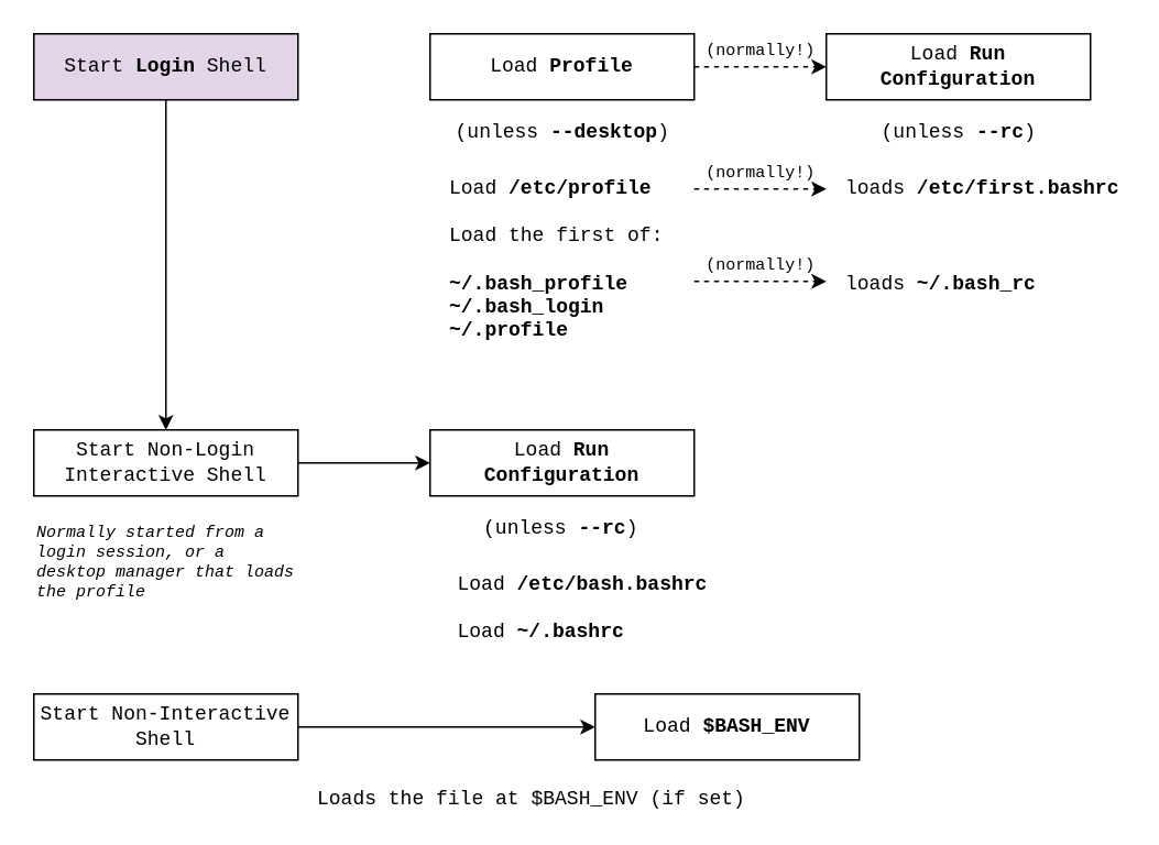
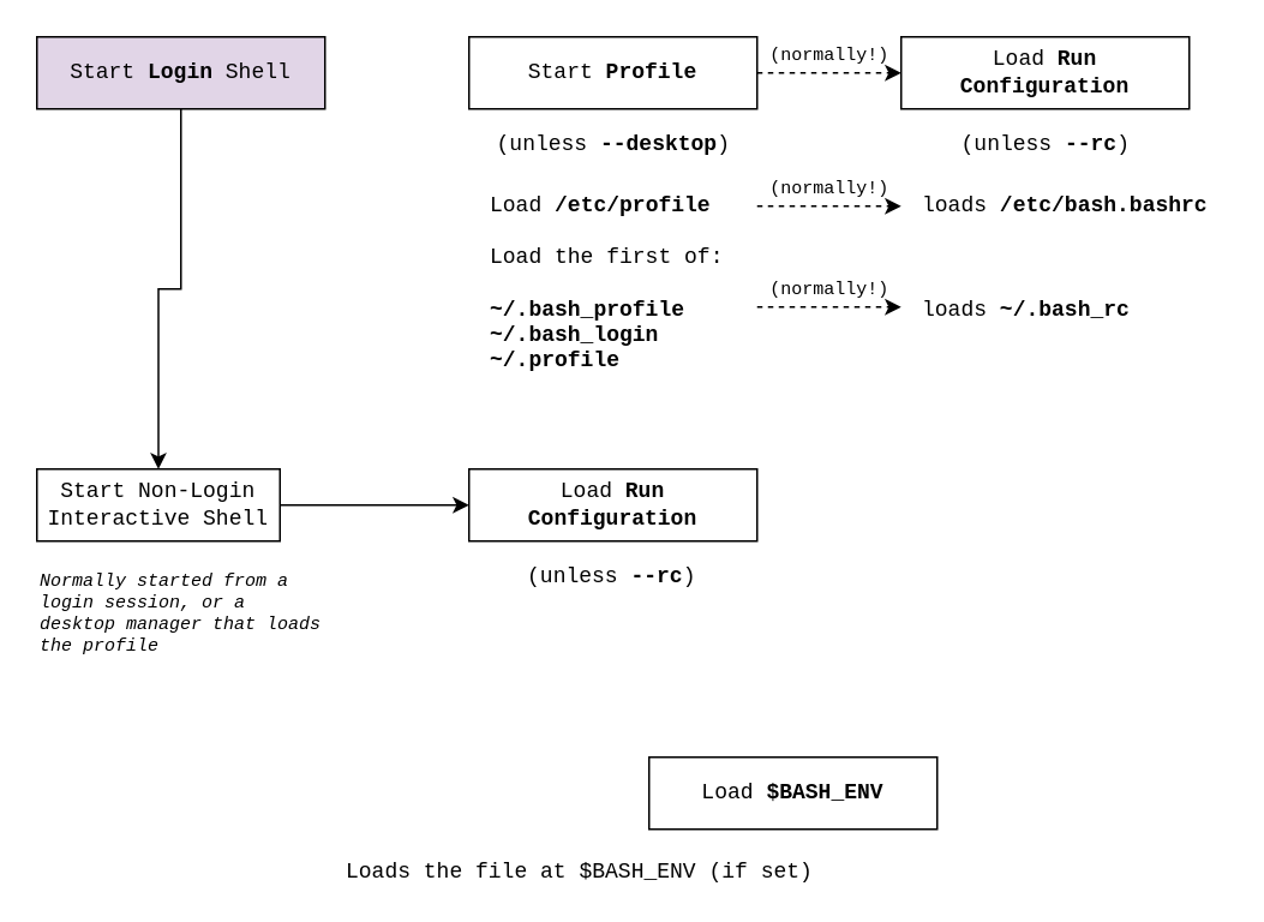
  <mxCell id="0" />
  <mxCell id="1" parent="0" />
  <mxCell id="2" value="" style="edgeStyle=orthogonalEdgeStyle;rounded=0;orthogonalLoop=1;jettySize=auto;html=1;fontFamily=Courier New;" edge="1" parent="1" source="3" target="8"><mxGeometry relative="1" as="geometry" /></mxCell>
  <mxCell id="3" value="Start &lt;b&gt;Login&lt;/b&gt; Shell" style="rounded=0;whiteSpace=wrap;html=1;fontFamily=Courier New;fillColor=#e1d5e7;" vertex="1" parent="1"><mxGeometry x="20" y="20" width="160" height="40" as="geometry" /></mxCell>
  <mxCell id="4" value="" style="edgeStyle=orthogonalEdgeStyle;rounded=0;orthogonalLoop=1;jettySize=auto;html=1;fontFamily=Courier New;dashed=1;" edge="1" parent="1" source="5" target="6"><mxGeometry relative="1" as="geometry" /></mxCell>
- <mxCell id="5" value="Load &lt;b&gt;Profile&lt;/b&gt;" style="rounded=0;whiteSpace=wrap;html=1;fontFamily=Courier New;" vertex="1" parent="1"><mxGeometry x="260" y="20" width="160" height="40" as="geometry" /></mxCell>
+ <mxCell id="5" value="Start &lt;b&gt;Profile&lt;/b&gt;" style="rounded=0;whiteSpace=wrap;html=1;fontFamily=Courier New;" vertex="1" parent="1"><mxGeometry x="260" y="20" width="160" height="40" as="geometry" /></mxCell>
  <mxCell id="6" value="Load &lt;b&gt;Run Configuration&lt;/b&gt;" style="rounded=0;whiteSpace=wrap;html=1;fontFamily=Courier New;" vertex="1" parent="1"><mxGeometry x="500" y="20" width="160" height="40" as="geometry" /></mxCell>
  <mxCell id="7" value="" style="edgeStyle=orthogonalEdgeStyle;rounded=0;orthogonalLoop=1;jettySize=auto;html=1;fontFamily=Courier New;" edge="1" parent="1" source="8" target="9"><mxGeometry relative="1" as="geometry" /></mxCell>
- <mxCell id="8" value="Start Non-Login Interactive Shell" style="rounded=0;whiteSpace=wrap;html=1;fontFamily=Courier New;" vertex="1" parent="1"><mxGeometry x="20" y="260" width="160" height="40" as="geometry" /></mxCell>
+ <mxCell id="8" value="Start Non-Login Interactive Shell" style="rounded=0;whiteSpace=wrap;html=1;fontFamily=Courier New;" vertex="1" parent="1"><mxGeometry x="20" y="260" width="135" height="40" as="geometry" /></mxCell>
  <mxCell id="9" value="Load &lt;b&gt;Run Configuration&lt;/b&gt;" style="rounded=0;whiteSpace=wrap;html=1;fontFamily=Courier New;" vertex="1" parent="1"><mxGeometry x="260" y="260" width="160" height="40" as="geometry" /></mxCell>
  <mxCell id="10" value="(unless &lt;b&gt;--desktop&lt;/b&gt;)" style="text;html=1;align=center;verticalAlign=middle;resizable=0;points=[];autosize=1;strokeColor=none;fontFamily=Courier New;" vertex="1" parent="1"><mxGeometry x="260" y="70" width="160" height="20" as="geometry" /></mxCell>
  <mxCell id="11" value="(unless &lt;b&gt;--rc&lt;/b&gt;)" style="text;html=1;align=center;verticalAlign=middle;resizable=0;points=[];autosize=1;strokeColor=none;fontFamily=Courier New;" vertex="1" parent="1"><mxGeometry x="525" y="70" width="110" height="20" as="geometry" /></mxCell>
  <mxCell id="12" value="(unless &lt;b&gt;--rc&lt;/b&gt;)" style="text;html=1;align=center;verticalAlign=middle;resizable=0;points=[];autosize=1;strokeColor=none;fontFamily=Courier New;" vertex="1" parent="1"><mxGeometry x="284" y="310" width="110" height="20" as="geometry" /></mxCell>
  <mxCell id="13" value="Load &lt;b&gt;/etc/profile&lt;/b&gt;&lt;br&gt;&lt;br&gt;Load the first of:&lt;br&gt;&lt;br&gt;&lt;b&gt;~/.bash_profile&lt;br&gt;~/.bash_login&lt;br&gt;~/.profile&lt;/b&gt;" style="text;html=1;align=left;verticalAlign=top;resizable=0;points=[];autosize=1;strokeColor=none;fontFamily=Courier New;" vertex="1" parent="1"><mxGeometry x="270" y="100" width="150" height="100" as="geometry" /></mxCell>
- <mxCell id="14" value="loads&amp;nbsp;&lt;b&gt;/etc/first.bashrc&lt;/b&gt;&lt;br&gt;&lt;br&gt;&lt;br&gt;&lt;br&gt;loads&amp;nbsp;&lt;b&gt;~/.bash_rc&lt;/b&gt;" style="text;html=1;align=left;verticalAlign=top;resizable=0;points=[];autosize=1;strokeColor=none;fontFamily=Courier New;" vertex="1" parent="1"><mxGeometry x="510" y="100" width="170" height="80" as="geometry" /></mxCell>
+ <mxCell id="14" value="loads&amp;nbsp;&lt;b&gt;/etc/bash.bashrc&lt;/b&gt;&lt;br&gt;&lt;br&gt;&lt;br&gt;&lt;br&gt;loads&amp;nbsp;&lt;b&gt;~/.bash_rc&lt;/b&gt;" style="text;html=1;align=left;verticalAlign=top;resizable=0;points=[];autosize=1;strokeColor=none;fontFamily=Courier New;" vertex="1" parent="1"><mxGeometry x="510" y="100" width="170" height="80" as="geometry" /></mxCell>
  <mxCell id="15" value="" style="edgeStyle=orthogonalEdgeStyle;rounded=0;orthogonalLoop=1;jettySize=auto;html=1;fontFamily=Courier New;dashed=1;" edge="1" parent="1"><mxGeometry relative="1" as="geometry"><mxPoint x="420" y="114" as="sourcePoint" /><mxPoint x="500" y="114" as="targetPoint" /></mxGeometry></mxCell>
  <mxCell id="16" value="" style="edgeStyle=orthogonalEdgeStyle;rounded=0;orthogonalLoop=1;jettySize=auto;html=1;fontFamily=Courier New;dashed=1;" edge="1" parent="1"><mxGeometry relative="1" as="geometry"><mxPoint x="420" y="170" as="sourcePoint" /><mxPoint x="500" y="170" as="targetPoint" /></mxGeometry></mxCell>
  <mxCell id="17" value="(normally!)" style="text;html=1;align=center;verticalAlign=middle;resizable=0;points=[];autosize=1;strokeColor=none;fontFamily=Courier New;fontSize=10;" vertex="1" parent="1"><mxGeometry x="420" y="20" width="80" height="20" as="geometry" /></mxCell>
  <mxCell id="18" value="(normally!)" style="text;html=1;align=center;verticalAlign=middle;resizable=0;points=[];autosize=1;strokeColor=none;fontFamily=Courier New;fontSize=10;" vertex="1" parent="1"><mxGeometry x="420" y="94" width="80" height="20" as="geometry" /></mxCell>
  <mxCell id="19" value="(normally!)" style="text;html=1;align=center;verticalAlign=middle;resizable=0;points=[];autosize=1;strokeColor=none;fontFamily=Courier New;fontSize=10;" vertex="1" parent="1"><mxGeometry x="420" y="150" width="80" height="20" as="geometry" /></mxCell>
- <mxCell id="20" value="Load &lt;b&gt;/etc/bash.bashrc&lt;/b&gt;&lt;br&gt;&lt;br&gt;Load&amp;nbsp;&lt;b&gt;~/.bashrc&lt;/b&gt;" style="text;html=1;align=left;verticalAlign=top;resizable=0;points=[];autosize=1;strokeColor=none;fontFamily=Courier New;" vertex="1" parent="1"><mxGeometry x="275" y="340" width="170" height="50" as="geometry" /></mxCell>
  <mxCell id="21" value="Normally started from a login session, or a desktop manager that loads the profile" style="text;html=1;strokeColor=none;fillColor=none;align=left;verticalAlign=top;whiteSpace=wrap;rounded=0;fontFamily=Courier New;fontSize=10;fontStyle=2" vertex="1" parent="1"><mxGeometry x="20" y="310" width="160" height="90" as="geometry" /></mxCell>
- <mxCell id="22" value="" style="edgeStyle=orthogonalEdgeStyle;rounded=0;orthogonalLoop=1;jettySize=auto;html=1;fontFamily=Courier New;" edge="1" parent="1" source="23" target="24"><mxGeometry relative="1" as="geometry" /></mxCell>
- <mxCell id="23" value="Start Non-Interactive Shell" style="rounded=0;whiteSpace=wrap;html=1;fontFamily=Courier New;" vertex="1" parent="1"><mxGeometry x="20" y="420" width="160" height="40" as="geometry" /></mxCell>
  <mxCell id="24" value="Load &lt;b&gt;$BASH_ENV&lt;/b&gt;" style="rounded=0;whiteSpace=wrap;html=1;fontFamily=Courier New;" vertex="1" parent="1"><mxGeometry x="360" y="420" width="160" height="40" as="geometry" /></mxCell>
  <mxCell id="25" value="Loads the file at $BASH_ENV (if set)" style="text;html=1;align=left;verticalAlign=top;resizable=0;points=[];autosize=1;strokeColor=none;fontFamily=Courier New;" vertex="1" parent="1"><mxGeometry x="190" y="470" width="270" height="20" as="geometry" /></mxCell>
